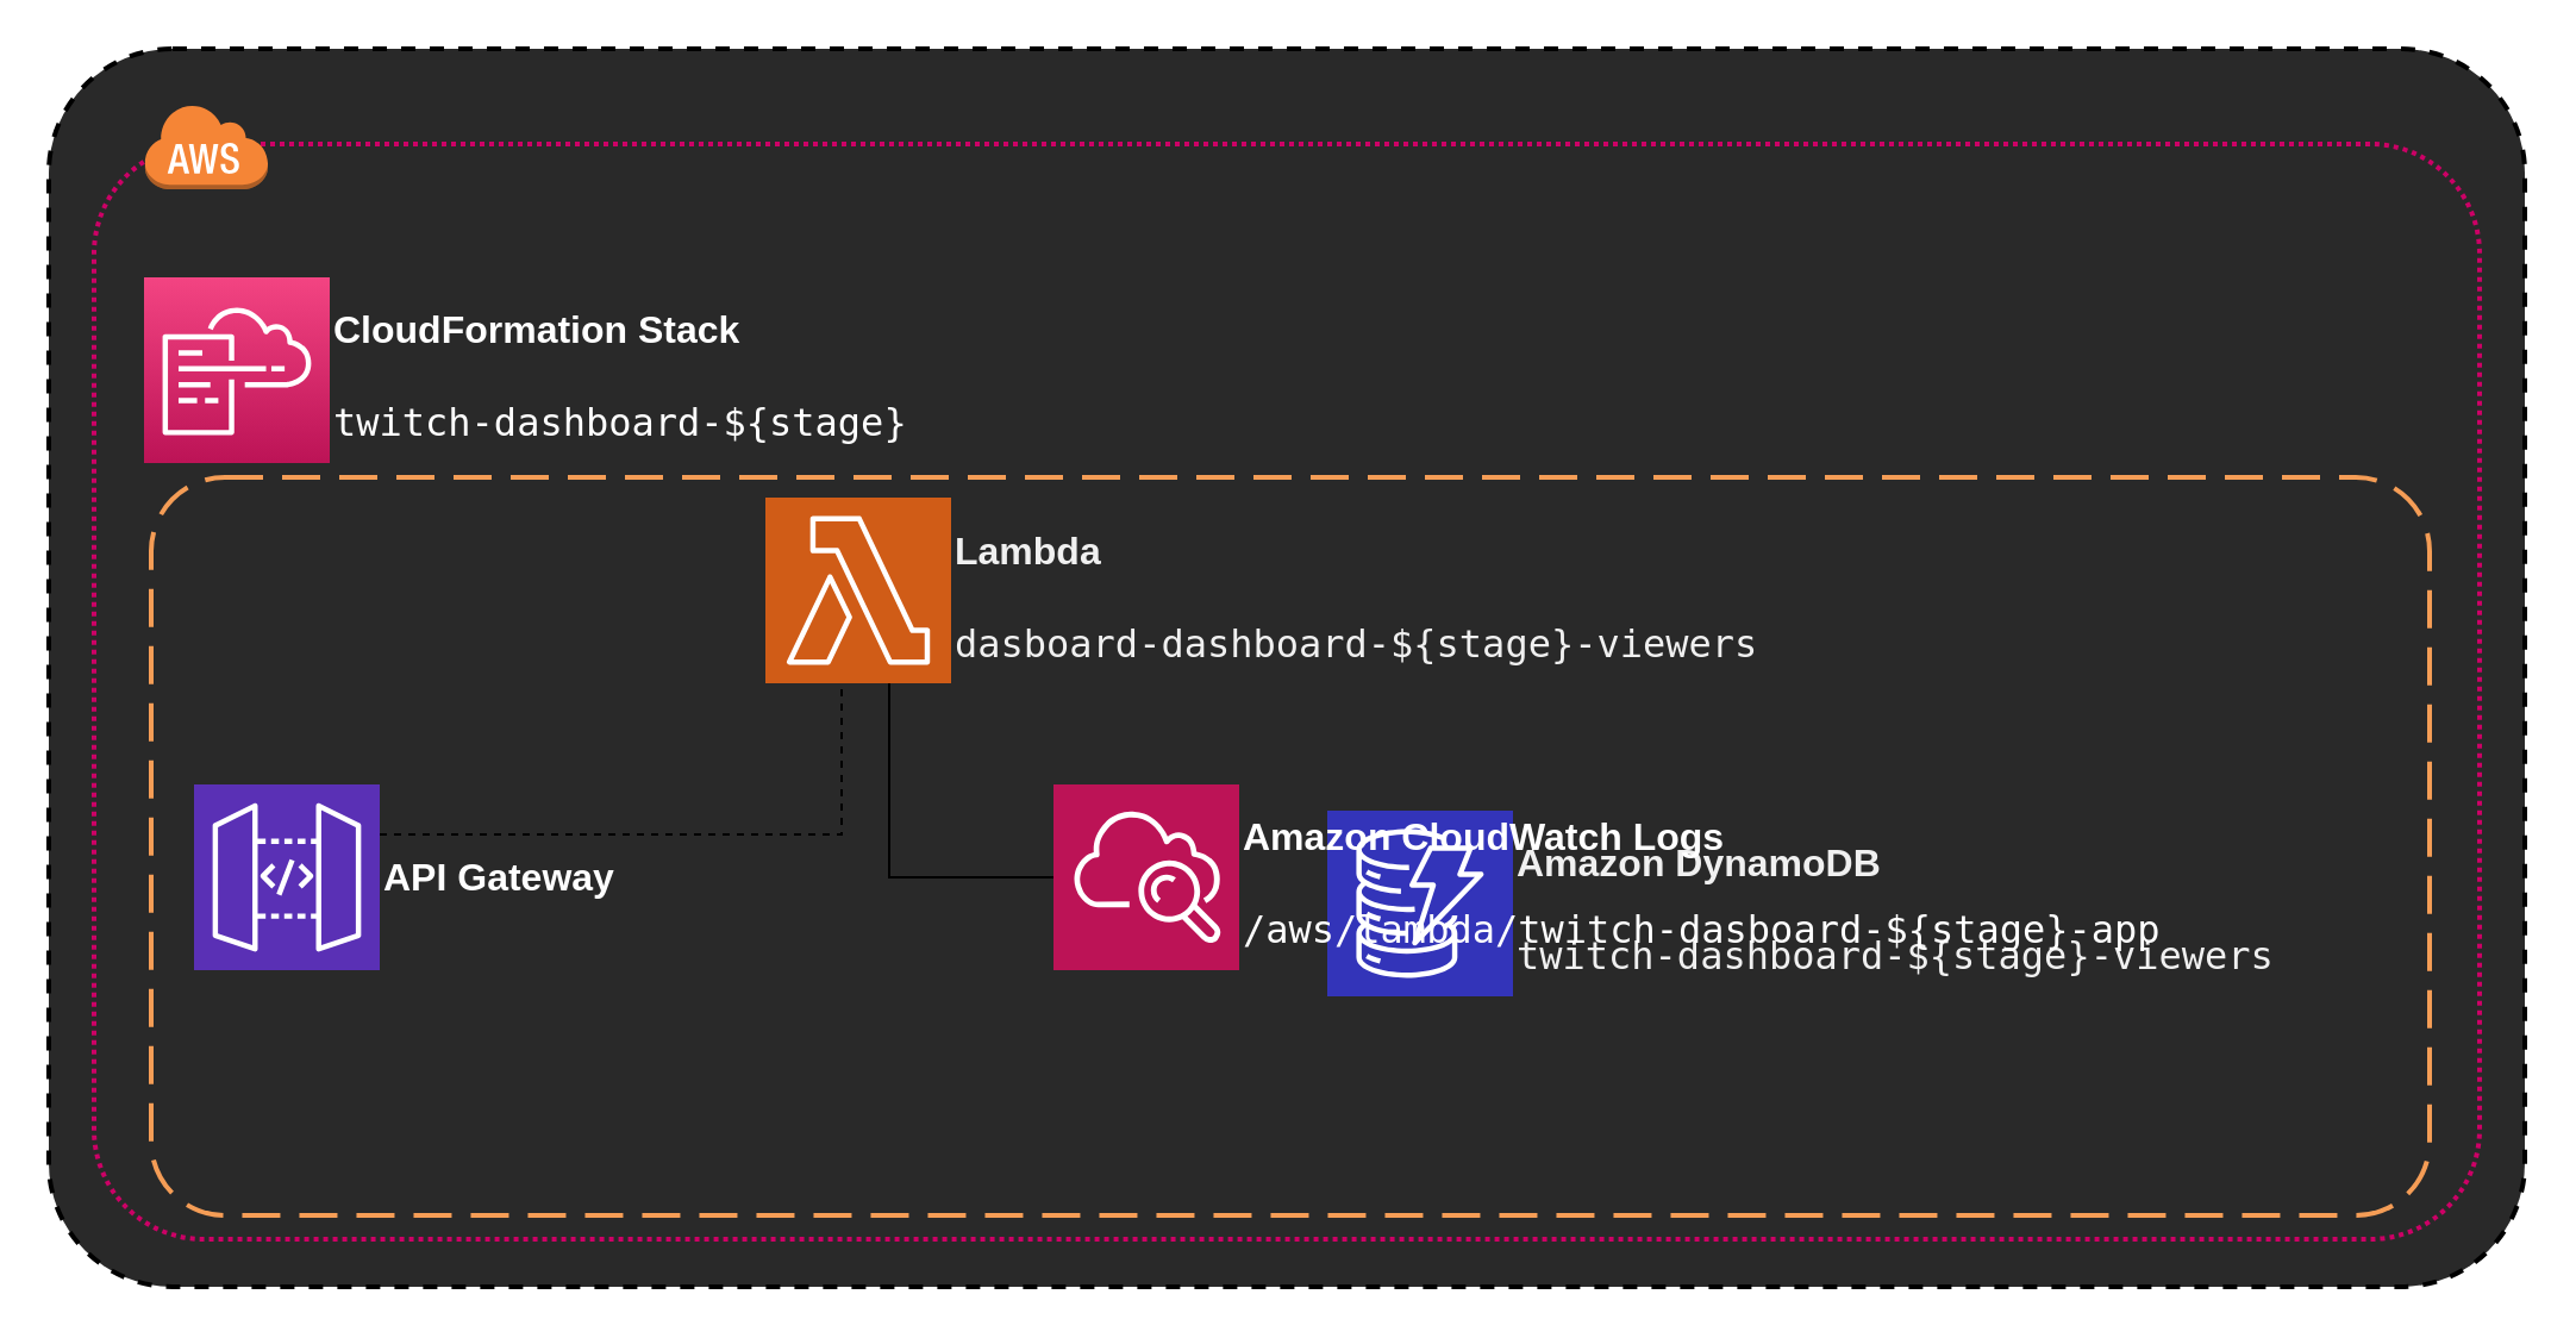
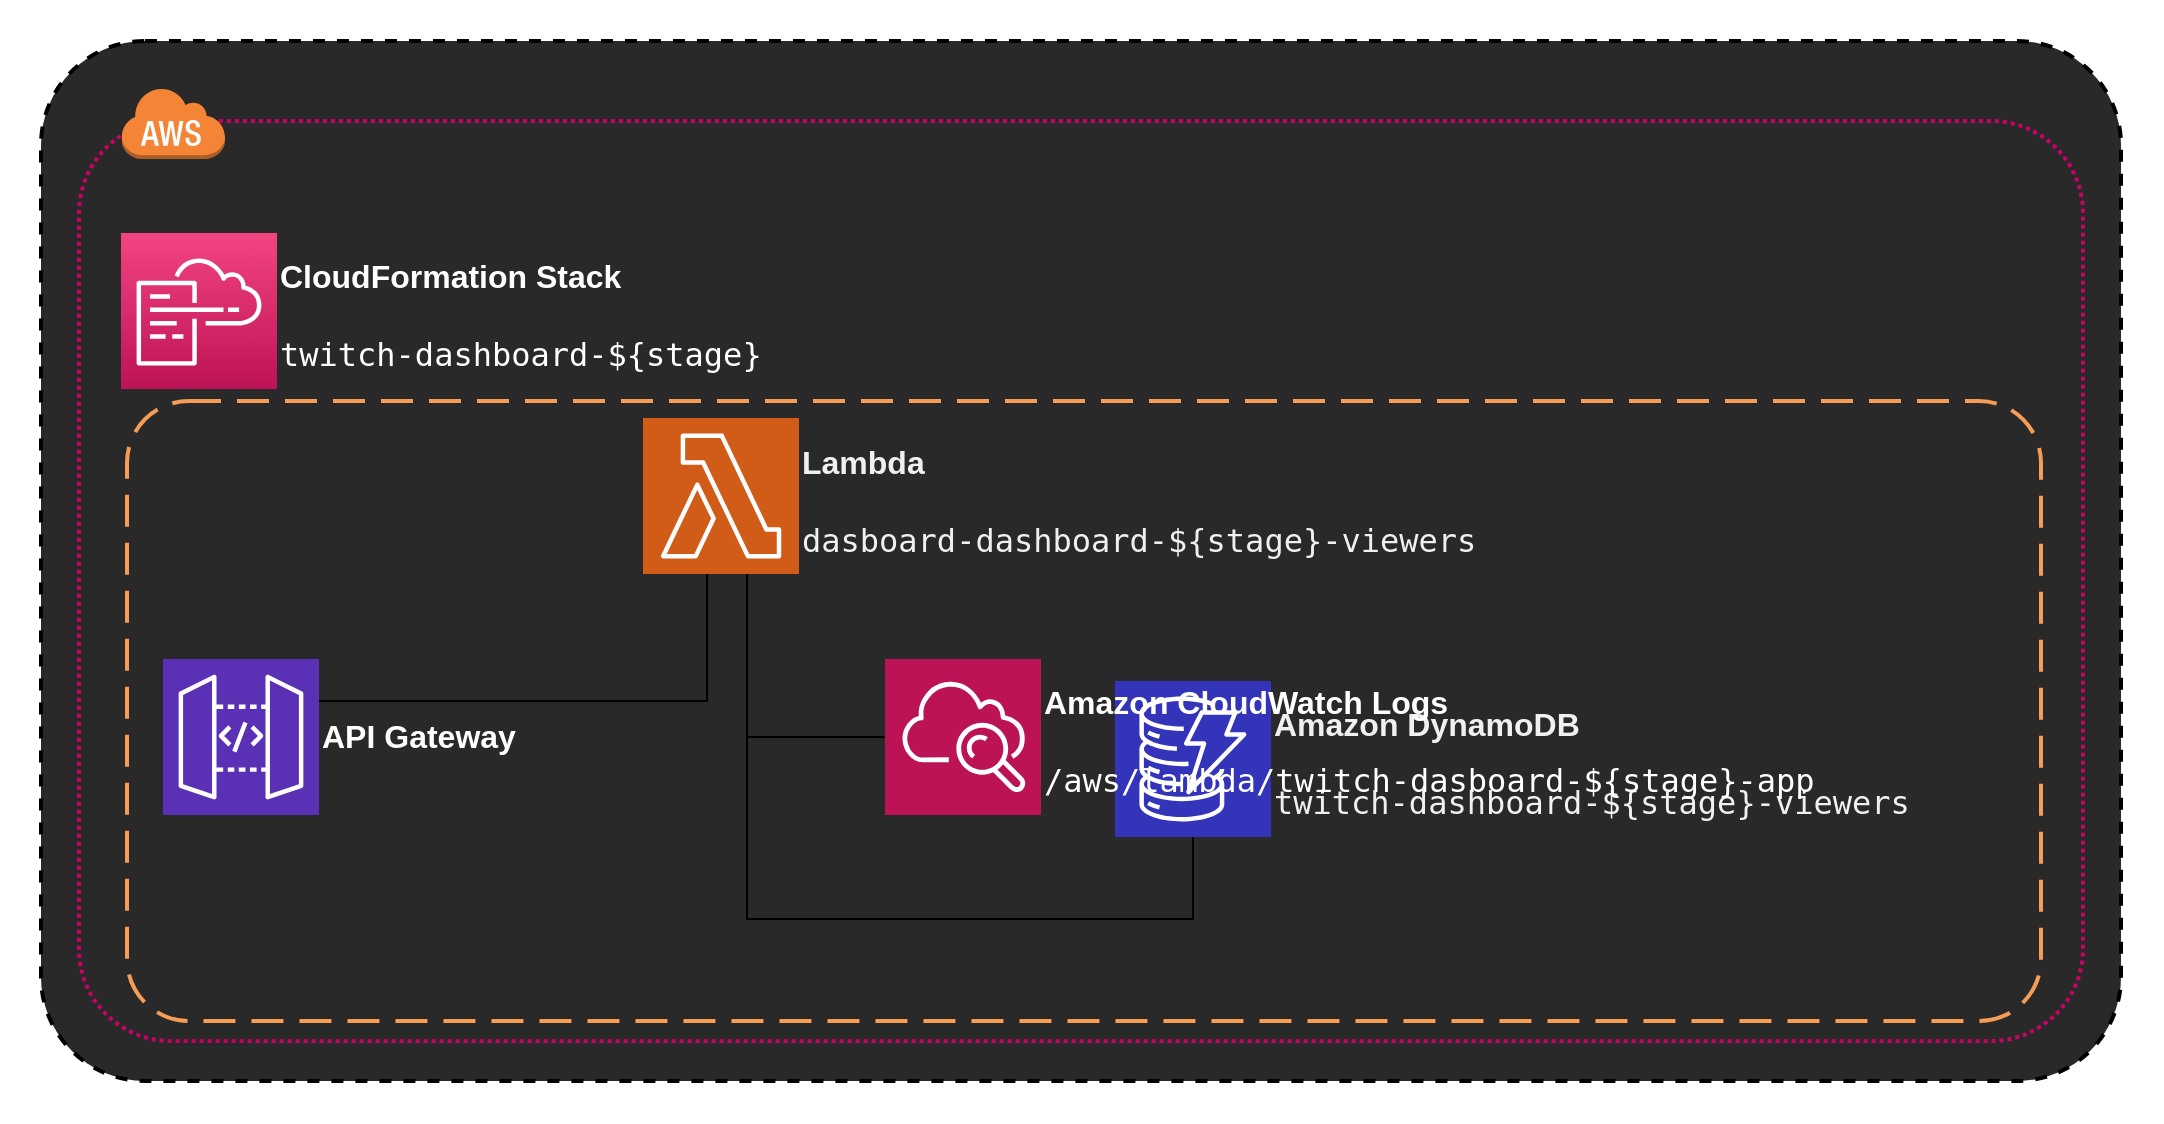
  <mxCell id="0" />
  <mxCell id="1" parent="0" />
  <mxCell id="2" value="" style="rounded=1;arcSize=10;dashed=1;strokeColor=#000000;fillColor=#292929;strokeWidth=2;fontSize=16;align=left;" parent="1" vertex="1"><mxGeometry x="20" width="1040" height="520" as="geometry" y="20" /></mxCell>
  <mxCell id="3" value="" style="rounded=1;arcSize=10;dashed=1;strokeColor=#CC0066;fillColor=none;dashPattern=1 1;strokeWidth=2;fontSize=16;align=left;" parent="1" vertex="1"><mxGeometry x="39" y="60" width="1002" height="460" as="geometry" /></mxCell>
  <mxCell id="4" value="" style="rounded=1;arcSize=10;dashed=1;strokeColor=#F59D56;fillColor=none;dashPattern=8 4;strokeWidth=2;fontSize=16;align=left;" parent="1" vertex="1"><mxGeometry x="63" y="200" width="957" height="310" as="geometry" /></mxCell>
+ <mxCell id="5" style="edgeStyle=orthogonalEdgeStyle;rounded=0;orthogonalLoop=1;jettySize=auto;html=1;endArrow=none;endFill=0;fontSize=16;" parent="1" source="6" target="7" edge="1"><mxGeometry relative="1" as="geometry"><Array as="points"><mxPoint x="373" y="459" /></Array></mxGeometry></mxCell>
  <mxCell id="6" value="&lt;h3&gt;&lt;span style=&quot;color: rgb(240 , 240 , 240) ; font-size: 16px&quot;&gt;&lt;b&gt;Amazon DynamoDB&lt;/b&gt;&lt;/span&gt;&lt;/h3&gt;&lt;pre&gt;&lt;span style=&quot;color: rgb(240 , 240 , 240) ; font-size: 16px&quot;&gt;twitch-dashboard-${stage}-viewers&lt;/span&gt;&lt;/pre&gt;" style="outlineConnect=0;fontColor=#232F3E;gradientDirection=north;fillColor=#3334B9;strokeColor=#ffffff;dashed=0;verticalLabelPosition=middle;verticalAlign=middle;align=left;html=1;fontSize=16;fontStyle=0;aspect=fixed;shape=mxgraph.aws4.resourceIcon;resIcon=mxgraph.aws4.dynamodb;labelPosition=right;" parent="1" vertex="1"><mxGeometry x="557" y="340" width="78" height="78" as="geometry" /></mxCell>
  <mxCell id="7" value="&lt;h3&gt;&lt;span style=&quot;color: rgb(240 , 240 , 240)&quot;&gt;&lt;b&gt;&lt;font style=&quot;font-size: 16px&quot;&gt;Lambda&lt;/font&gt;&lt;/b&gt;&lt;/span&gt;&lt;/h3&gt;&lt;pre&gt;&lt;span style=&quot;color: rgb(240 , 240 , 240) ; font-size: 16px&quot;&gt;dasboard-dashboard-${stage}-viewers&lt;/span&gt;&lt;/pre&gt;" style="outlineConnect=0;fontColor=#232F3E;gradientDirection=north;fillColor=#D05C17;strokeColor=#ffffff;dashed=0;verticalLabelPosition=middle;verticalAlign=middle;align=left;html=1;fontSize=16;fontStyle=0;aspect=fixed;shape=mxgraph.aws4.resourceIcon;resIcon=mxgraph.aws4.lambda;labelPosition=right;" parent="1" vertex="1"><mxGeometry x="321" y="208.5" width="78" height="78" as="geometry" /></mxCell>
- <mxCell id="8" style="edgeStyle=orthogonalEdgeStyle;rounded=0;orthogonalLoop=1;jettySize=auto;html=1;fontSize=16;endArrow=none;endFill=0;dashed=1;" parent="1" source="9" target="7" edge="1"><mxGeometry relative="1" as="geometry"><Array as="points"><mxPoint x="353" y="350" /></Array></mxGeometry></mxCell>
+ <mxCell id="8" style="edgeStyle=orthogonalEdgeStyle;rounded=0;orthogonalLoop=1;jettySize=auto;html=1;fontSize=16;endArrow=none;endFill=0;" parent="1" source="9" target="7" edge="1"><mxGeometry relative="1" as="geometry"><Array as="points"><mxPoint x="353" y="350" /></Array></mxGeometry></mxCell>
  <mxCell id="9" value="&lt;h3&gt;&lt;font color=&quot;#ffffff&quot; style=&quot;font-size: 16px&quot;&gt;&lt;b&gt;API Gateway&lt;/b&gt;&lt;/font&gt;&lt;/h3&gt;" style="outlineConnect=0;fontColor=#232F3E;gradientDirection=north;fillColor=#5A30B5;strokeColor=#ffffff;dashed=0;verticalLabelPosition=middle;verticalAlign=middle;align=left;html=1;fontSize=12;fontStyle=0;aspect=fixed;shape=mxgraph.aws4.resourceIcon;resIcon=mxgraph.aws4.api_gateway;labelPosition=right;" parent="1" vertex="1"><mxGeometry x="81" y="329" width="78" height="78" as="geometry" /></mxCell>
  <mxCell id="10" style="edgeStyle=orthogonalEdgeStyle;rounded=0;orthogonalLoop=1;jettySize=auto;html=1;endArrow=none;endFill=0;fontSize=16;" parent="1" source="11" target="7" edge="1"><mxGeometry relative="1" as="geometry"><Array as="points"><mxPoint x="373" y="368" /></Array></mxGeometry></mxCell>
  <mxCell id="11" value="&lt;h3&gt;&lt;font color=&quot;#ffffff&quot; style=&quot;font-size: 16px&quot;&gt;&lt;b&gt;Amazon CloudWatch Logs&lt;/b&gt;&lt;/font&gt;&lt;/h3&gt;&lt;pre&gt;&lt;font color=&quot;#ffffff&quot; style=&quot;font-size: 16px&quot;&gt;/aws/lambda/twitch-dasboard-${stage}-app&lt;/font&gt;&lt;/pre&gt;" style="outlineConnect=0;fontColor=#232F3E;gradientDirection=north;fillColor=#BC1356;strokeColor=#ffffff;dashed=0;verticalLabelPosition=middle;verticalAlign=middle;align=left;html=1;fontSize=16;fontStyle=0;aspect=fixed;shape=mxgraph.aws4.resourceIcon;resIcon=mxgraph.aws4.cloudwatch;labelPosition=right;" parent="1" vertex="1"><mxGeometry x="442" y="329" width="78" height="78" as="geometry" /></mxCell>
  <mxCell id="12" value="" style="dashed=0;html=1;shape=mxgraph.aws3.cloud;fillColor=#F58536;gradientColor=none;dashed=0;fontSize=16;align=left;" parent="1" vertex="1"><mxGeometry x="60" y="43" width="52" height="36" as="geometry" /></mxCell>
  <mxCell id="13" value="&lt;h3&gt;&lt;font color=&quot;#ffffff&quot; style=&quot;font-size: 16px&quot;&gt;CloudFormation Stack&lt;/font&gt;&lt;/h3&gt;&lt;pre&gt;&lt;font color=&quot;#ffffff&quot; style=&quot;font-size: 16px&quot;&gt;twitch-dashboard-${stage}&lt;/font&gt;&lt;/pre&gt;" style="outlineConnect=0;fontColor=#232F3E;gradientDirection=north;fillColor=#BC1356;strokeColor=#ffffff;dashed=0;verticalLabelPosition=middle;verticalAlign=middle;align=left;html=1;fontSize=16;fontStyle=0;aspect=fixed;shape=mxgraph.aws4.resourceIcon;resIcon=mxgraph.aws4.cloudformation;labelPosition=right;gradientColor=#F34482;" parent="1" vertex="1"><mxGeometry x="60" y="116" width="78" height="78" as="geometry" /></mxCell>
